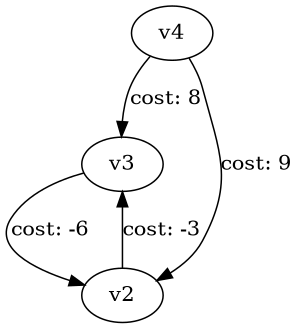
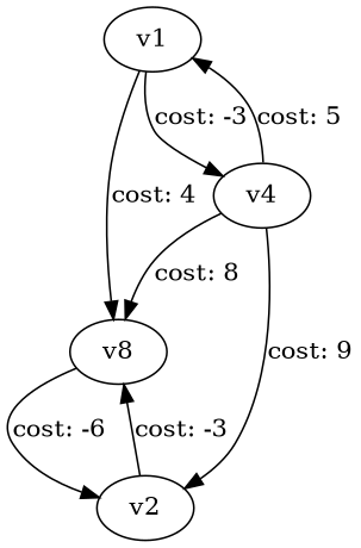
  digraph {
-   n2 [label=v3]
+   n1 [label=v1]
+   n2 [label=v8]
    n3 [label=v4]
    n4 [label=v2]
+   n1 -> n2 [label="cost: 4"]
+   n1 -> n3 [label="cost: -3"]
    n2 -> n4 [label="cost: -6"]
+   n3 -> n1 [label="cost: 5"]
    n3 -> n2 [label="cost: 8"]
    n3 -> n4 [label="cost: 9"]
    n4 -> n2 [label="cost: -3"]
  }
